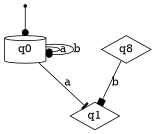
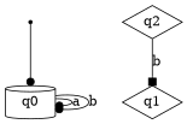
  digraph {
    rankdir=TB
    node [shape=diamond]
    edge [arrowhead=dot]
    start [shape=point]
    q0 [shape=cylinder]
    q1
-   q2 [label=q8]
+   q2
    start -> q0
    q0 -> q0 [label=a]
    q0 -> q0 [label=b]
-   q0 -> q1 [arrowhead=tee label=a]
    q2 -> q1 [arrowhead=box label=b]
  }
